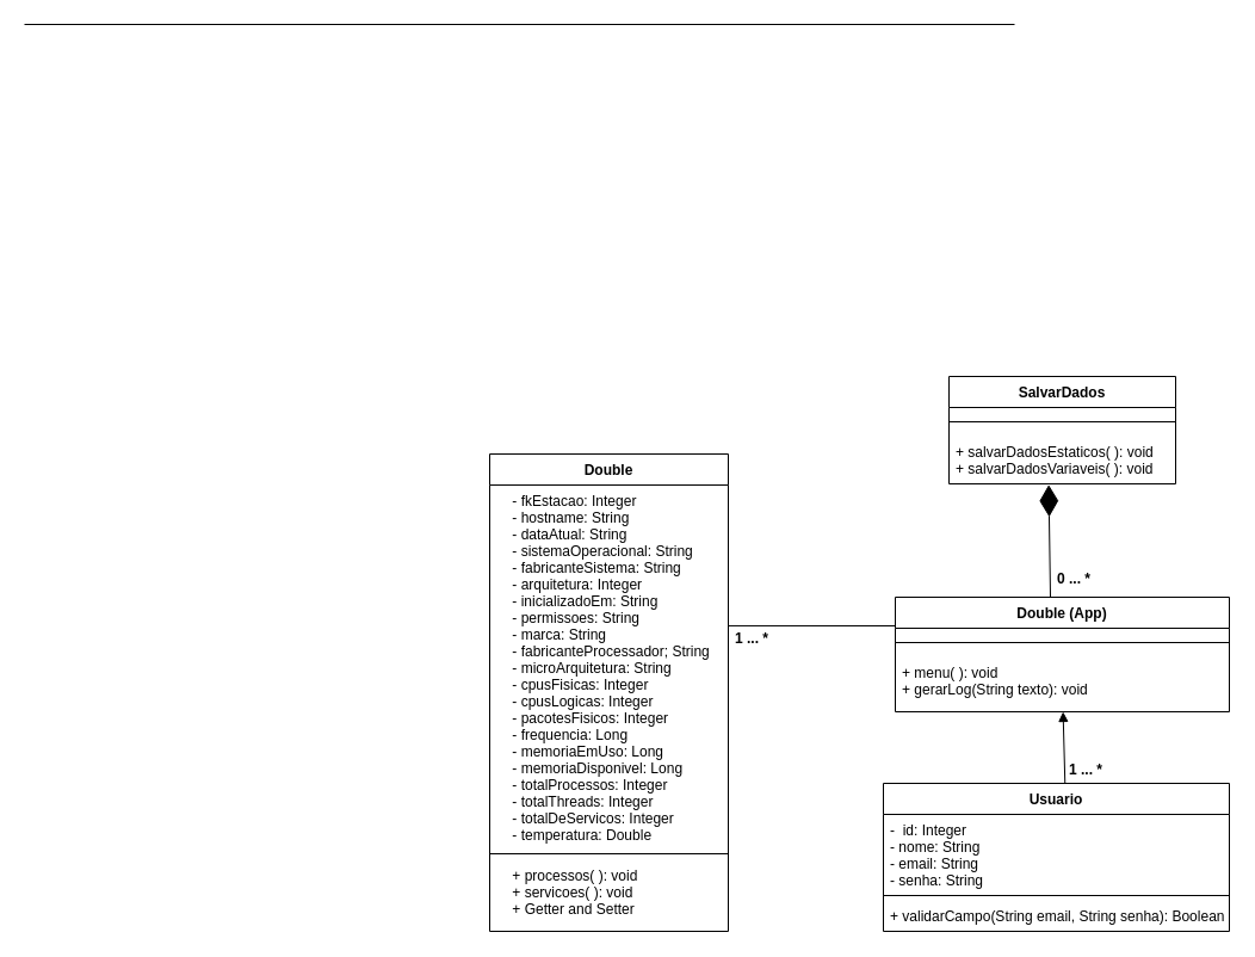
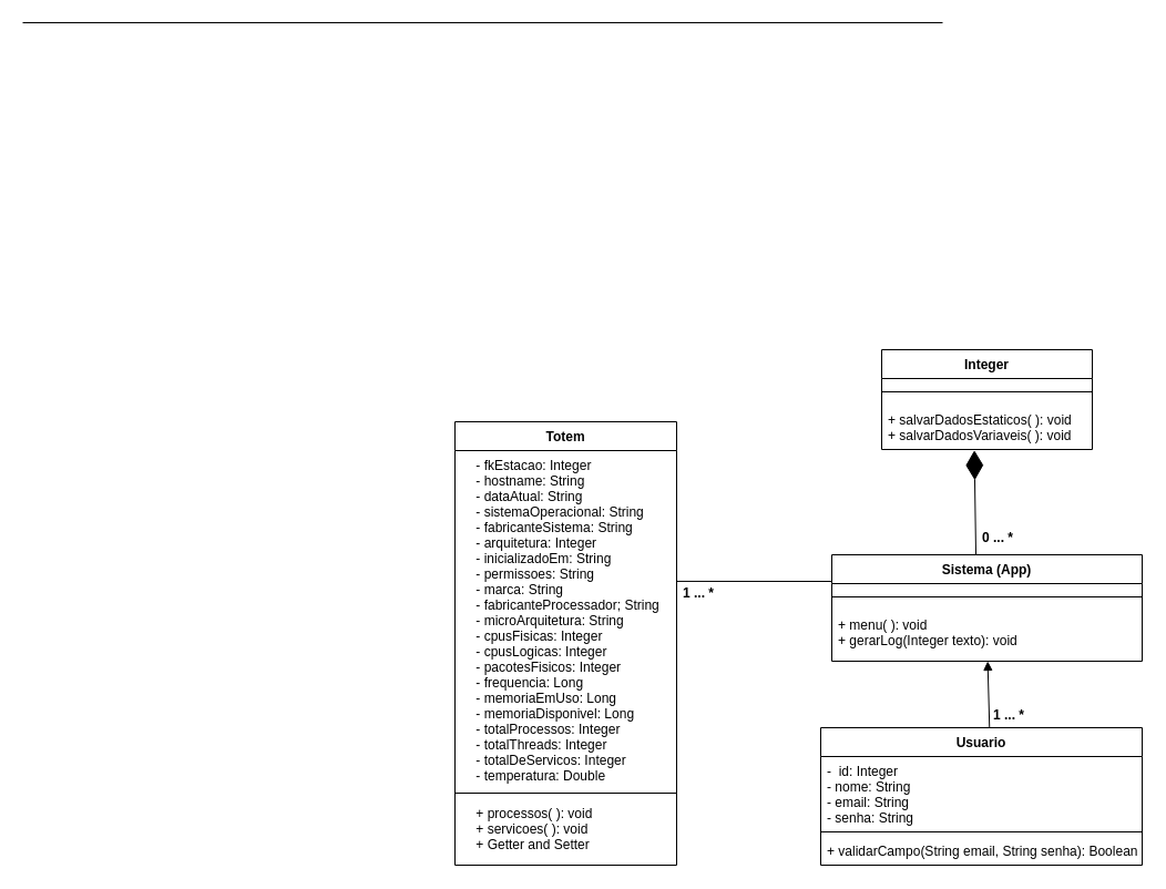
  <mxCell id="0" />
  <mxCell id="1" parent="0" />
  <mxCell id="2" value="" style="endArrow=none;html=1;rounded=0;" parent="1" edge="1"><mxGeometry width="50" height="50" relative="1" as="geometry"><mxPoint y="20" as="sourcePoint" x="20" /><mxPoint x="850" y="20" as="targetPoint" /></mxGeometry></mxCell>
- <mxCell id="3" value="Double" style="swimlane;fontStyle=1;align=center;verticalAlign=top;childLayout=stackLayout;horizontal=1;startSize=26;horizontalStack=0;resizeParent=1;resizeParentMax=0;resizeLast=0;collapsible=1;marginBottom=0;" parent="1" vertex="1"><mxGeometry x="410" y="380" width="200" height="400" as="geometry" /></mxCell>
+ <mxCell id="3" value="Totem" style="swimlane;fontStyle=1;align=center;verticalAlign=top;childLayout=stackLayout;horizontal=1;startSize=26;horizontalStack=0;resizeParent=1;resizeParentMax=0;resizeLast=0;collapsible=1;marginBottom=0;" parent="1" vertex="1"><mxGeometry x="410" y="380" width="200" height="400" as="geometry" /></mxCell>
  <mxCell id="4" value="    - fkEstacao: Integer&#10;    - hostname: String&#10;    - dataAtual: String&#10;    - sistemaOperacional: String&#10;    - fabricanteSistema: String&#10;    - arquitetura: Integer&#10;    - inicializadoEm: String&#10;    - permissoes: String&#10;    - marca: String&#10;    - fabricanteProcessador; String&#10;    - microArquitetura: String&#10;    - cpusFisicas: Integer&#10;    - cpusLogicas: Integer&#10;    - pacotesFisicos: Integer&#10;    - frequencia: Long&#10;    - memoriaEmUso: Long&#10;    - memoriaDisponivel: Long&#10;    - totalProcessos: Integer&#10;    - totalThreads: Integer&#10;    - totalDeServicos: Integer&#10;    - temperatura: Double" style="text;strokeColor=none;fillColor=none;align=left;verticalAlign=top;spacingLeft=4;spacingRight=4;overflow=hidden;rotatable=0;points=[[0,0.5],[1,0.5]];portConstraint=eastwest;" parent="3" vertex="1"><mxGeometry y="26" width="200" height="304" as="geometry" /></mxCell>
  <mxCell id="5" value="" style="line;strokeWidth=1;fillColor=none;align=left;verticalAlign=middle;spacingTop=-1;spacingLeft=3;spacingRight=3;rotatable=0;labelPosition=right;points=[];portConstraint=eastwest;" parent="3" vertex="1"><mxGeometry y="330" width="200" height="10" as="geometry" /></mxCell>
  <mxCell id="6" value="    + processos( ): void&#10;    + servicoes( ): void&#10;    + Getter and Setter" style="text;strokeColor=none;fillColor=none;align=left;verticalAlign=top;spacingLeft=4;spacingRight=4;overflow=hidden;rotatable=0;points=[[0,0.5],[1,0.5]];portConstraint=eastwest;" parent="3" vertex="1"><mxGeometry y="340" width="200" height="60" as="geometry" /></mxCell>
  <mxCell id="7" style="edgeStyle=orthogonalEdgeStyle;rounded=0;orthogonalLoop=1;jettySize=auto;html=1;exitX=1;exitY=0.5;exitDx=0;exitDy=0;" parent="3" source="4" target="4" edge="1"><mxGeometry relative="1" as="geometry" /></mxCell>
- <mxCell id="8" value="Double (App)" style="swimlane;fontStyle=1;align=center;verticalAlign=top;childLayout=stackLayout;horizontal=1;startSize=26;horizontalStack=0;resizeParent=1;resizeParentMax=0;resizeLast=0;collapsible=1;marginBottom=0;" parent="1" vertex="1"><mxGeometry x="750" y="500" width="280" height="96" as="geometry" /></mxCell>
+ <mxCell id="8" value="Sistema (App)" style="swimlane;fontStyle=1;align=center;verticalAlign=top;childLayout=stackLayout;horizontal=1;startSize=26;horizontalStack=0;resizeParent=1;resizeParentMax=0;resizeLast=0;collapsible=1;marginBottom=0;" parent="1" vertex="1"><mxGeometry x="750" y="500" width="280" height="96" as="geometry" /></mxCell>
  <mxCell id="9" value="" style="line;strokeWidth=1;fillColor=none;align=left;verticalAlign=middle;spacingTop=-1;spacingLeft=3;spacingRight=3;rotatable=0;labelPosition=right;points=[];portConstraint=eastwest;" parent="8" vertex="1"><mxGeometry y="26" width="280" height="24" as="geometry" /></mxCell>
- <mxCell id="10" value="+ menu( ): void&#10;+ gerarLog(String texto): void" style="text;strokeColor=none;fillColor=none;align=left;verticalAlign=top;spacingLeft=4;spacingRight=4;overflow=hidden;rotatable=0;points=[[0,0.5],[1,0.5]];portConstraint=eastwest;" parent="8" vertex="1"><mxGeometry y="50" width="280" height="46" as="geometry" /></mxCell>
+ <mxCell id="10" value="+ menu( ): void&#10;+ gerarLog(Integer texto): void" style="text;strokeColor=none;fillColor=none;align=left;verticalAlign=top;spacingLeft=4;spacingRight=4;overflow=hidden;rotatable=0;points=[[0,0.5],[1,0.5]];portConstraint=eastwest;" parent="8" vertex="1"><mxGeometry y="50" width="280" height="46" as="geometry" /></mxCell>
  <mxCell id="11" value="Usuario" style="swimlane;fontStyle=1;align=center;verticalAlign=top;childLayout=stackLayout;horizontal=1;startSize=26;horizontalStack=0;resizeParent=1;resizeParentMax=0;resizeLast=0;collapsible=1;marginBottom=0;" parent="1" vertex="1"><mxGeometry x="740" y="656" width="290" height="124" as="geometry" /></mxCell>
  <mxCell id="12" value="-  id: Integer&#10;- nome: String&#10;- email: String&#10;- senha: String&#10;" style="text;strokeColor=none;fillColor=none;align=left;verticalAlign=top;spacingLeft=4;spacingRight=4;overflow=hidden;rotatable=0;points=[[0,0.5],[1,0.5]];portConstraint=eastwest;" parent="11" vertex="1"><mxGeometry y="26" width="290" height="64" as="geometry" /></mxCell>
  <mxCell id="13" value="" style="line;strokeWidth=1;fillColor=none;align=left;verticalAlign=middle;spacingTop=-1;spacingLeft=3;spacingRight=3;rotatable=0;labelPosition=right;points=[];portConstraint=eastwest;" parent="11" vertex="1"><mxGeometry y="90" width="290" height="8" as="geometry" /></mxCell>
  <mxCell id="14" value="+ validarCampo(String email, String senha): Boolean" style="text;strokeColor=none;fillColor=none;align=left;verticalAlign=top;spacingLeft=4;spacingRight=4;overflow=hidden;rotatable=0;points=[[0,0.5],[1,0.5]];portConstraint=eastwest;" parent="11" vertex="1"><mxGeometry y="98" width="290" height="26" as="geometry" /></mxCell>
- <mxCell id="15" value="SalvarDados" style="swimlane;fontStyle=1;align=center;verticalAlign=top;childLayout=stackLayout;horizontal=1;startSize=26;horizontalStack=0;resizeParent=1;resizeParentMax=0;resizeLast=0;collapsible=1;marginBottom=0;" parent="1" vertex="1"><mxGeometry x="795" y="315" width="190" height="90" as="geometry" /></mxCell>
+ <mxCell id="15" value="Integer" style="swimlane;fontStyle=1;align=center;verticalAlign=top;childLayout=stackLayout;horizontal=1;startSize=26;horizontalStack=0;resizeParent=1;resizeParentMax=0;resizeLast=0;collapsible=1;marginBottom=0;" parent="1" vertex="1"><mxGeometry x="795" y="315" width="190" height="90" as="geometry" /></mxCell>
  <mxCell id="16" value="" style="line;strokeWidth=1;fillColor=none;align=left;verticalAlign=middle;spacingTop=-1;spacingLeft=3;spacingRight=3;rotatable=0;labelPosition=right;points=[];portConstraint=eastwest;" parent="15" vertex="1"><mxGeometry y="26" width="190" height="24" as="geometry" /></mxCell>
  <mxCell id="17" value="+ salvarDadosEstaticos( ): void&#10;+ salvarDadosVariaveis( ): void " style="text;strokeColor=none;fillColor=none;align=left;verticalAlign=top;spacingLeft=4;spacingRight=4;overflow=hidden;rotatable=0;points=[[0,0.5],[1,0.5]];portConstraint=eastwest;" parent="15" vertex="1"><mxGeometry y="50" width="190" height="40" as="geometry" /></mxCell>
  <mxCell id="18" value="" style="endArrow=none;html=1;rounded=0;entryX=0;entryY=0.25;entryDx=0;entryDy=0;exitX=1;exitY=0.388;exitDx=0;exitDy=0;exitPerimeter=0;" parent="1" source="4" target="8" edge="1"><mxGeometry width="50" height="50" relative="1" as="geometry"><mxPoint x="670" y="590" as="sourcePoint" /><mxPoint x="720" y="540" as="targetPoint" /></mxGeometry></mxCell>
  <mxCell id="19" value="" style="endArrow=diamondThin;endFill=1;endSize=24;html=1;rounded=0;entryX=0.44;entryY=1.019;entryDx=0;entryDy=0;entryPerimeter=0;" parent="1" target="17" edge="1"><mxGeometry width="160" relative="1" as="geometry"><mxPoint x="880" y="500" as="sourcePoint" /><mxPoint x="1120" y="420" as="targetPoint" /><Array as="points" /></mxGeometry></mxCell>
  <mxCell id="20" value="" style="endArrow=block;html=1;rounded=0;exitX=0.525;exitY=-0.004;exitDx=0;exitDy=0;exitPerimeter=0;" parent="1" source="11" target="10" edge="1"><mxGeometry width="50" height="50" relative="1" as="geometry"><mxPoint x="760" y="660" as="sourcePoint" /><mxPoint x="877" y="600" as="targetPoint" /></mxGeometry></mxCell>
  <mxCell id="21" value="&lt;b&gt;1 ... *&lt;/b&gt;" style="text;html=1;strokeColor=none;fillColor=none;align=center;verticalAlign=middle;whiteSpace=wrap;rounded=0;" vertex="1" parent="1"><mxGeometry x="600" y="520" width="60" height="30" as="geometry" /></mxCell>
  <mxCell id="22" value="&lt;b&gt;1 ... *&lt;/b&gt;" style="text;html=1;strokeColor=none;fillColor=none;align=center;verticalAlign=middle;whiteSpace=wrap;rounded=0;" vertex="1" parent="1"><mxGeometry x="880" y="630" width="60" height="30" as="geometry" /></mxCell>
  <mxCell id="23" value="&lt;b&gt;0 ... *&lt;/b&gt;" style="text;html=1;strokeColor=none;fillColor=none;align=center;verticalAlign=middle;whiteSpace=wrap;rounded=0;" vertex="1" parent="1"><mxGeometry x="870" y="470" width="60" height="30" as="geometry" /></mxCell>
